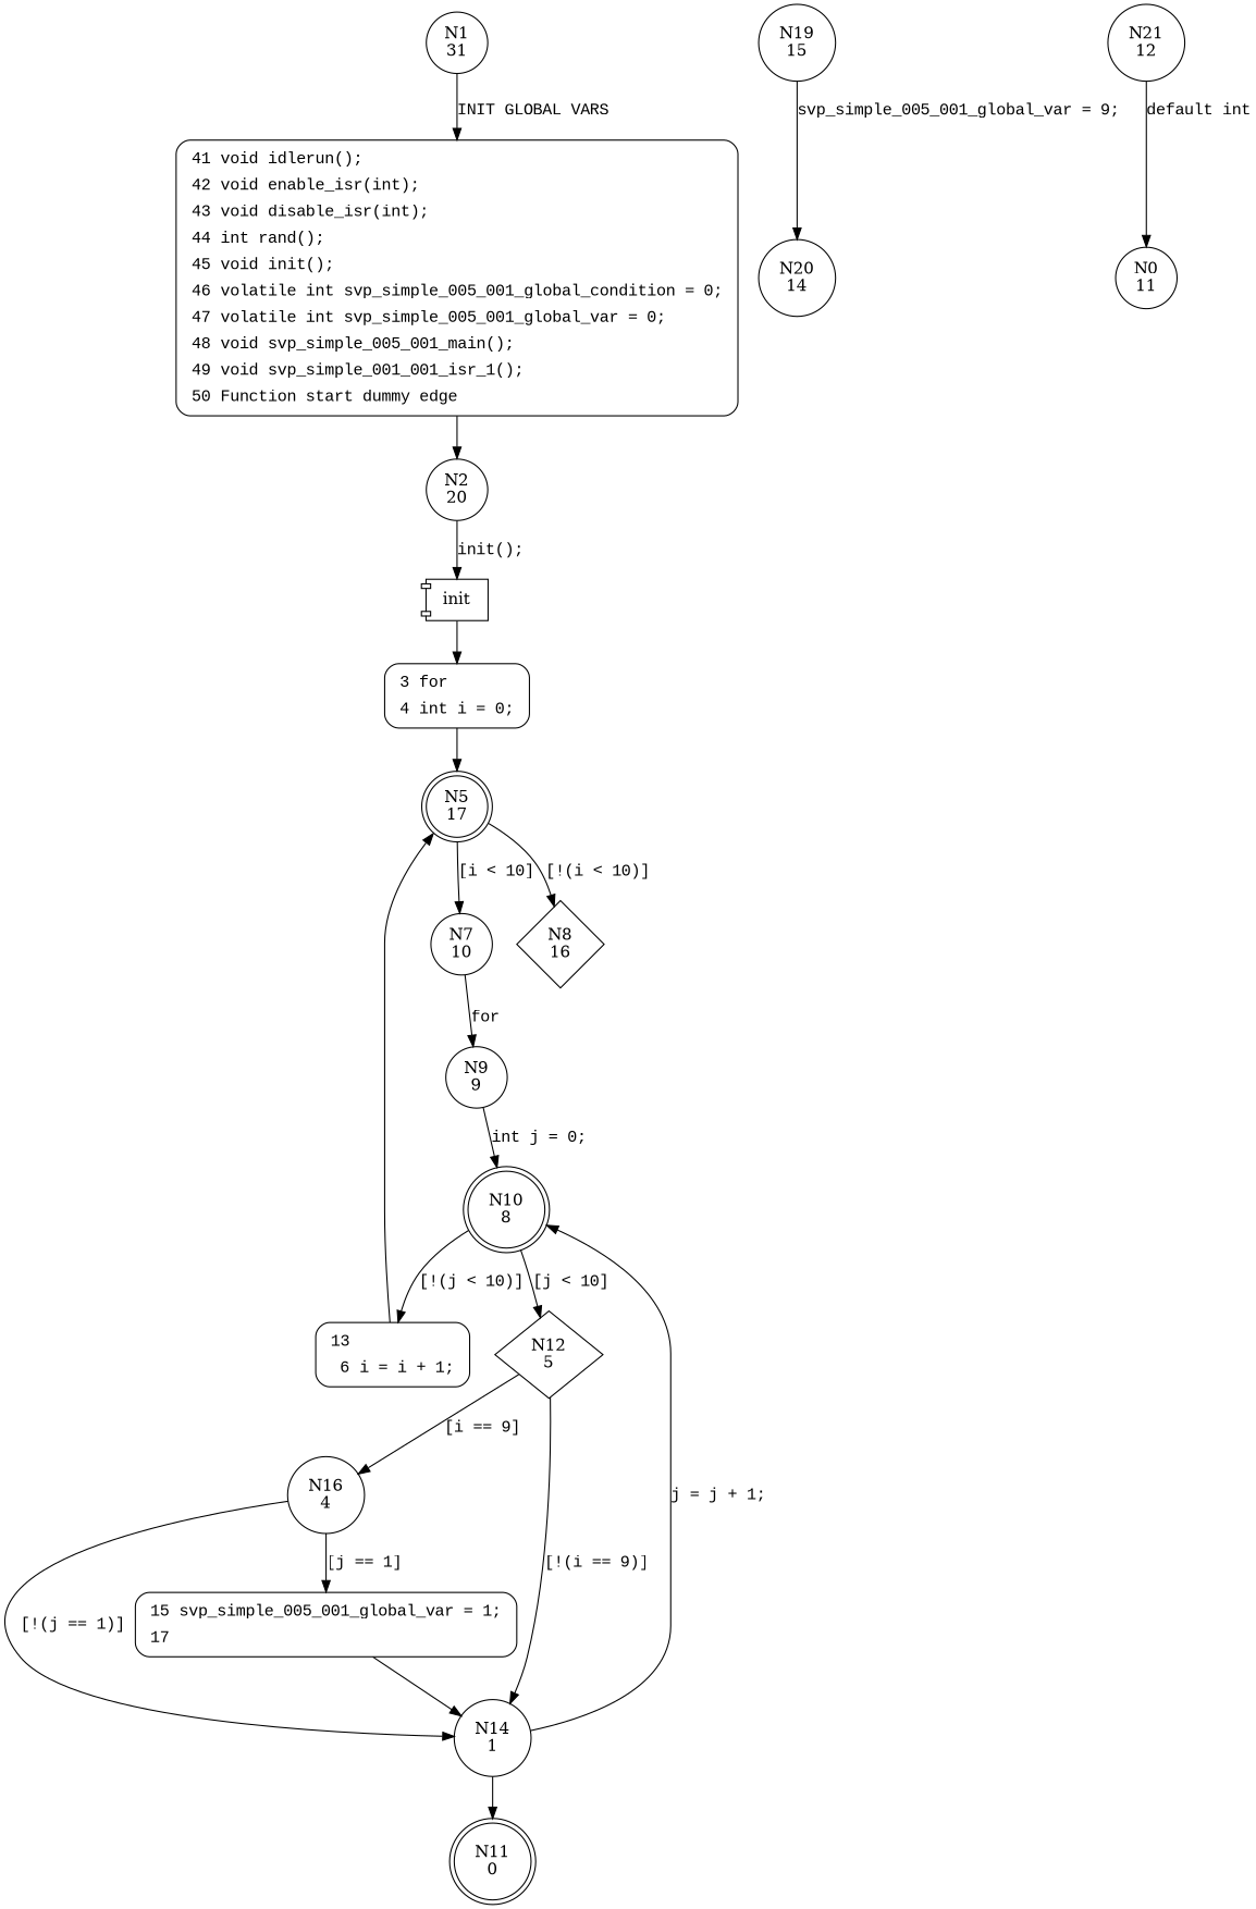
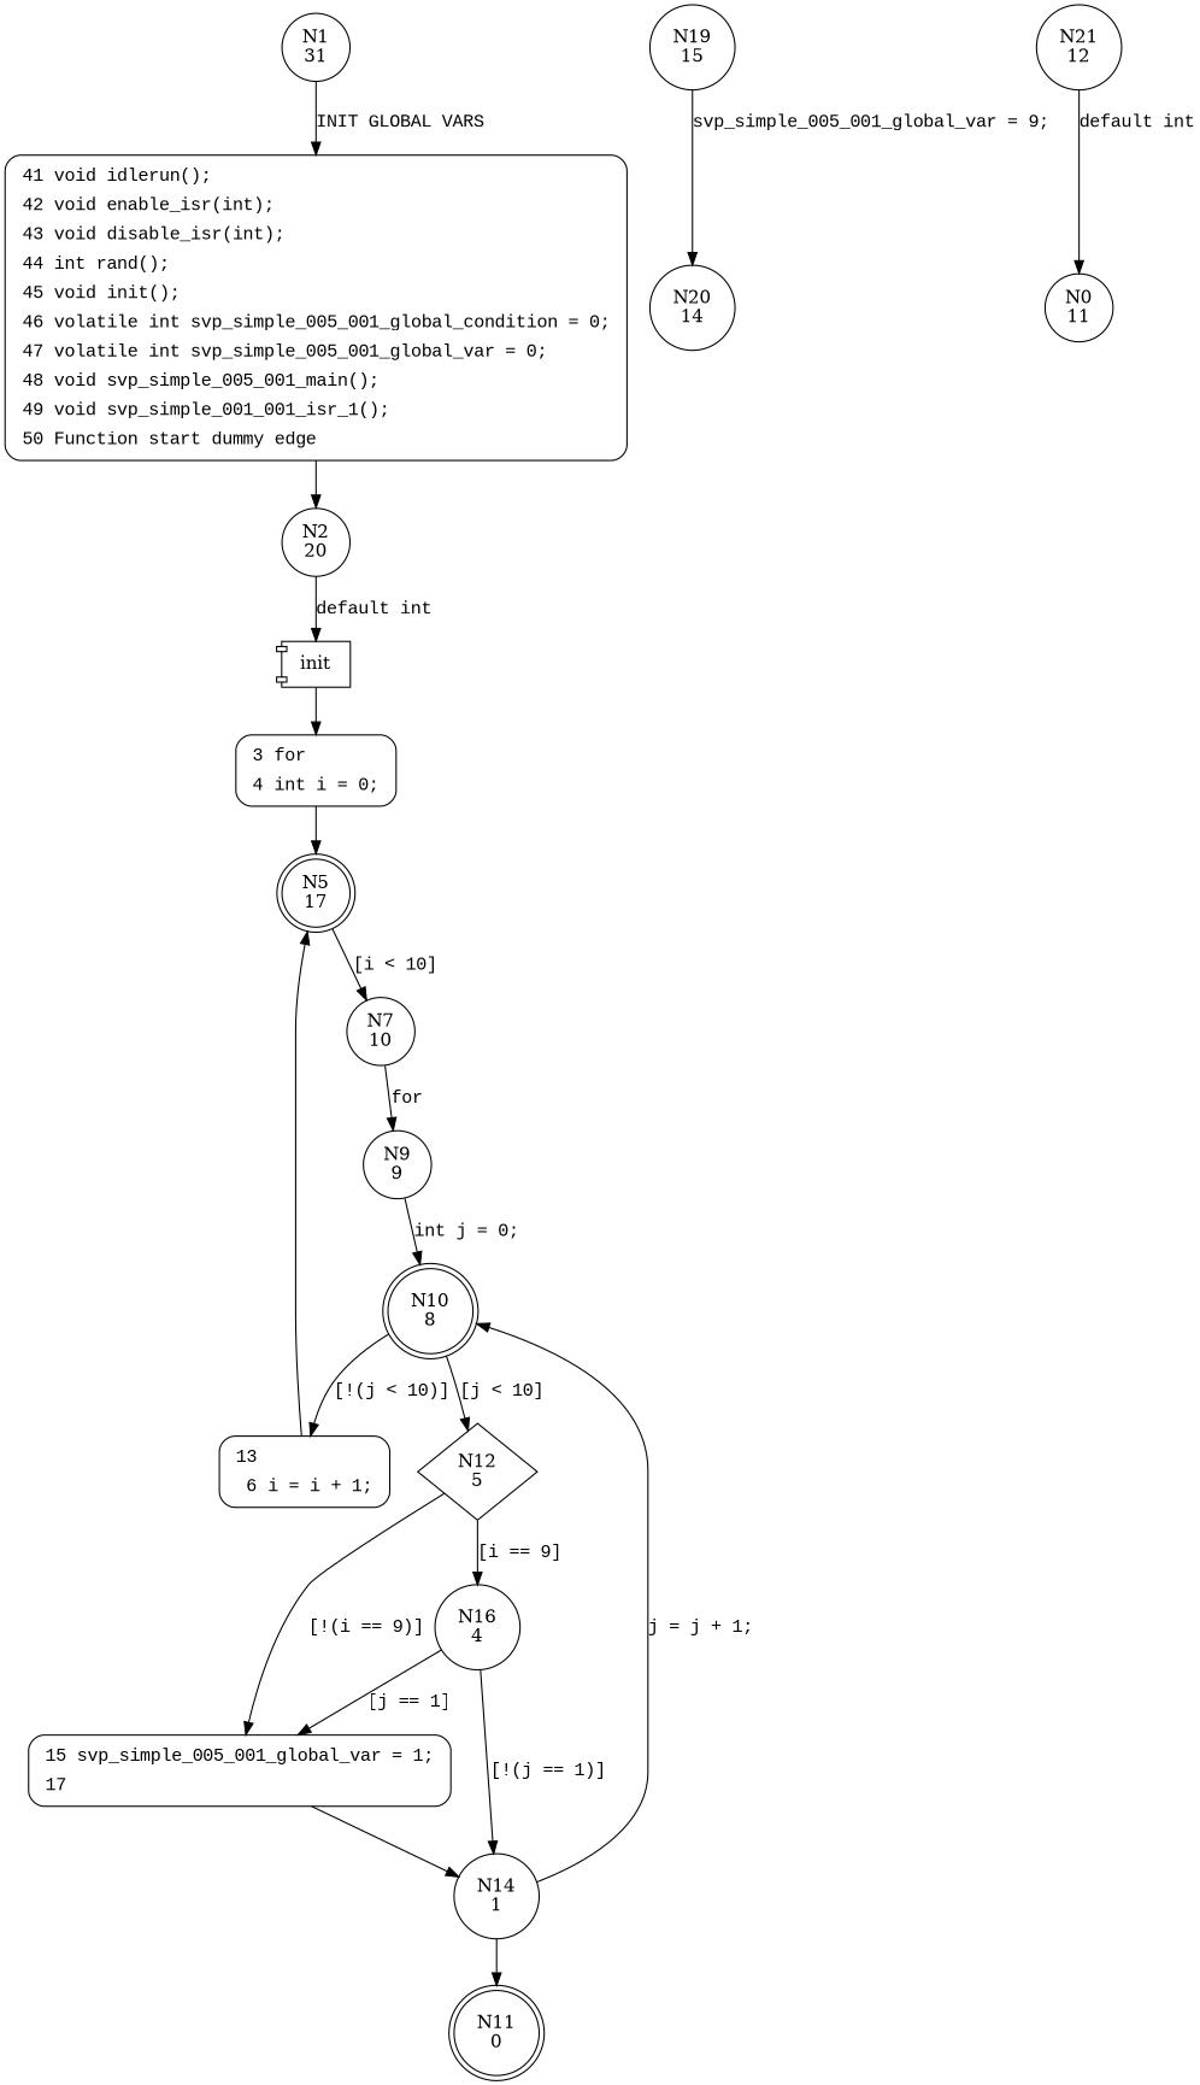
  digraph {
    node [shape=circle]
    edge [fontname="Courier New"]
    n1 [label="N1\n31"]
    n2 [fillcolor=white fontname="Courier New" label=<<table border="0" cellborder="0" cellpadding="3" bgcolor="white"><tr><td align="right">41</td><td align="left">void idlerun();</td></tr><tr><td align="right">42</td><td align="left">void enable_isr(int);</td></tr><tr><td align="right">43</td><td align="left">void disable_isr(int);</td></tr><tr><td align="right">44</td><td align="left">int rand();</td></tr><tr><td align="right">45</td><td align="left">void init();</td></tr><tr><td align="right">46</td><td align="left">volatile int svp_simple_005_001_global_condition = 0;</td></tr><tr><td align="right">47</td><td align="left">volatile int svp_simple_005_001_global_var = 0;</td></tr><tr><td align="right">48</td><td align="left">void svp_simple_005_001_main();</td></tr><tr><td align="right">49</td><td align="left">void svp_simple_001_001_isr_1();</td></tr><tr><td align="right">50</td><td align="left">Function start dummy edge</td></tr></table>> penwidth=1 shape=Mrecord style="filled,bold"]
    n3 [label="N2\n20"]
    n4 [label=init shape=component]
    n5 [fillcolor=white fontname="Courier New" label=<<table border="0" cellborder="0" cellpadding="3" bgcolor="white"><tr><td align="right">3</td><td align="left">for</td></tr><tr><td align="right">4</td><td align="left">int i = 0;</td></tr></table>> penwidth=1 shape=Mrecord style="filled,bold"]
    n6 [label="N5\n17" shape=doublecircle]
    n7 [label="N7\n10"]
-   n8 [label="N8\n16" shape=diamond]
    n9 [label="N9\n9"]
    n10 [label="N10\n8" shape=doublecircle]
    n11 [label="N19\n15"]
    n12 [label="N20\n14"]
    n13 [label="N21\n12"]
    n14 [label="N0\n11"]
    n15 [label="N12\n5" shape=diamond]
    n16 [fillcolor=white fontname="Courier New" label=<<table border="0" cellborder="0" cellpadding="3" bgcolor="white"><tr><td align="right">13</td><td align="left"></td></tr><tr><td align="right">6</td><td align="left">i = i + 1;</td></tr></table>> penwidth=1 shape=Mrecord style="filled,bold"]
    n17 [label="N16\n4"]
    n18 [label="N14\n1"]
    n19 [fillcolor=white fontname="Courier New" label=<<table border="0" cellborder="0" cellpadding="3" bgcolor="white"><tr><td align="right">15</td><td align="left">svp_simple_005_001_global_var = 1;</td></tr><tr><td align="right">17</td><td align="left"></td></tr></table>> penwidth=1 shape=Mrecord style="filled,bold"]
    n20 [label="N11\n0" shape=doublecircle]
    n1 -> n2 [label="INIT GLOBAL VARS"]
    n2 -> n3 [fontname=""]
-   n3 -> n4 [label="init();"]
+   n3 -> n4 [label="default int"]
    n4 -> n5
    n5 -> n6 [fontname=""]
    n6 -> n7 [label="[i < 10]"]
-   n6 -> n8 [label="[!(i < 10)]"]
    n7 -> n9 [label=for]
    n9 -> n10 [label="int j = 0;"]
    n10 -> n15 [label="[j < 10]"]
    n10 -> n16 [label="[!(j < 10)]"]
    n11 -> n12 [label="svp_simple_005_001_global_var = 9;"]
    n13 -> n14 [label="default int"]
    n15 -> n17 [label="[i == 9]"]
-   n15 -> n18 [label="[!(i == 9)]"]
+   n15 -> n19 [label="[!(i == 9)]"]
    n16 -> n6 [fontname=""]
    n17 -> n18 [label="[!(j == 1)]"]
    n17 -> n19 [label="[j == 1]"]
    n18 -> n10 [label="j = j + 1;"]
    n18 -> n20
    n19 -> n18 [fontname=""]
  }
